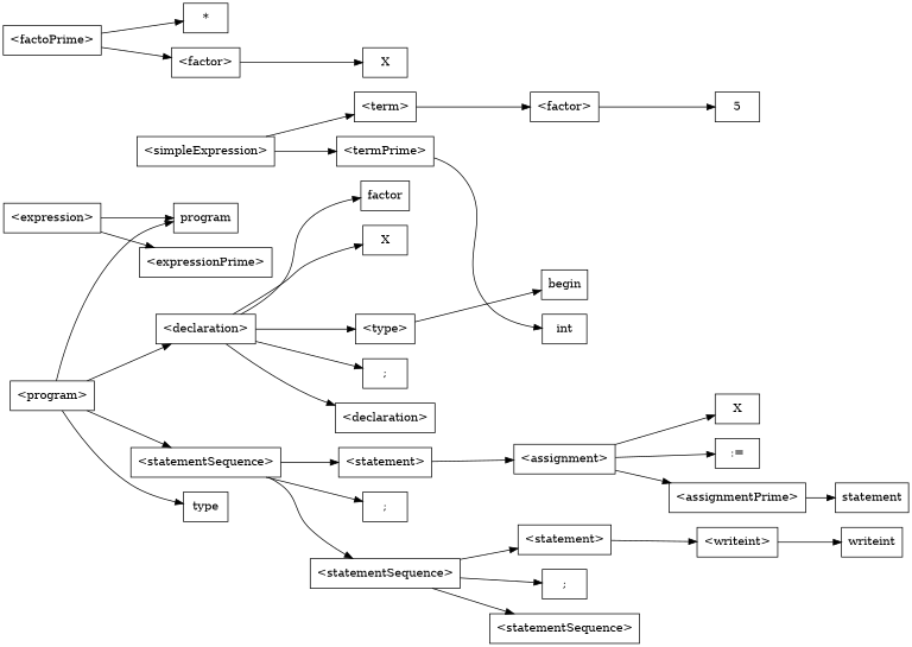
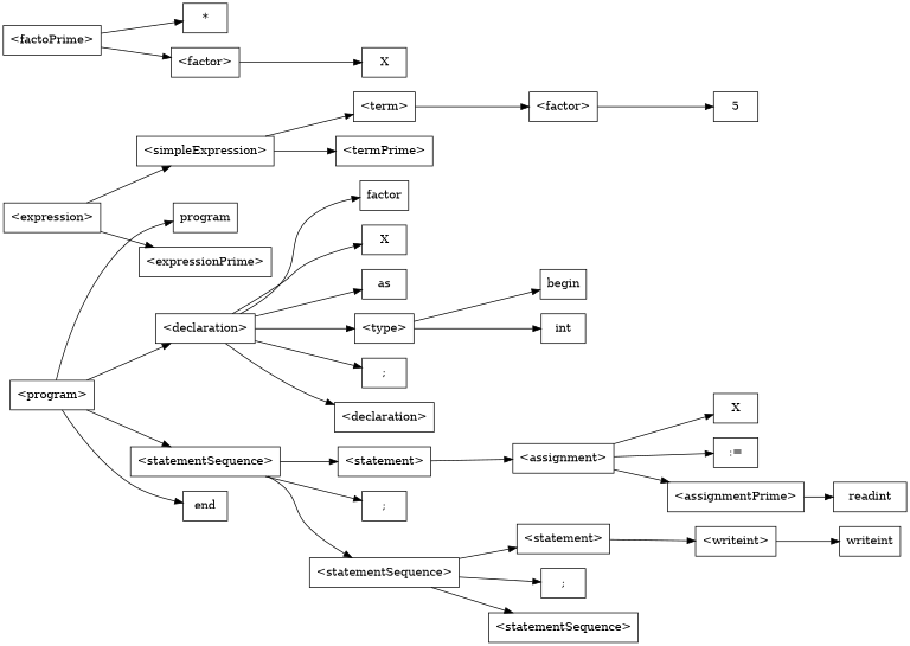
  digraph {
    ordering=out
    rankdir=LR
    node [fillcolor="/x11/white" shape=box style=filled]
    n1 [label="<program>"]
    n2 [label=program]
    n3 [label="<declaration>"]
    n4 [label="<statementSequence>"]
-   n5 [label=type]
+   n5 [label=end]
    n6 [label=factor]
    n7 [label=X]
+   n8 [label=as]
    n9 [label="<type>"]
    n10 [label=";"]
    n11 [label="<declaration>"]
    n12 [label=begin]
    n13 [label="<statement>"]
    n14 [label=";"]
    n15 [label="<statementSequence>"]
    n16 [label=int]
    n17 [label="<assignment>"]
    n18 [label="<statement>"]
    n19 [label=";"]
    n20 [label="<statementSequence>"]
    n21 [label=X]
    n22 [label=":="]
    n23 [label="<assignmentPrime>"]
-   n24 [label=statement]
+   n24 [label=readint]
    n25 [label="<writeint>"]
    n26 [label=writeint]
    n27 [label="<expression>"]
    n28 [label="<simpleExpression>"]
    n29 [label="<expressionPrime>"]
    n30 [label="<term>"]
    n31 [label="<termPrime>"]
    n32 [label="<factor>"]
    n33 [label=5]
    n34 [label="<factoPrime>"]
    n35 [label="*"]
    n36 [label="<factor>"]
    n37 [label=X]
    n1 -> n2
    n1 -> n3
    n1 -> n4
    n1 -> n5
    n3 -> n6
    n3 -> n7
+   n3 -> n8
    n3 -> n9
    n3 -> n10
    n3 -> n11
    n4 -> n13
    n4 -> n14
    n4 -> n15
    n9 -> n12
-   n31 -> n16
+   n9 -> n16
    n13 -> n17
    n15 -> n18
    n15 -> n19
    n15 -> n20
    n17 -> n21
    n17 -> n22
    n17 -> n23
    n18 -> n25
    n23 -> n24
    n25 -> n26
-   n27 -> n2
+   n27 -> n28
    n27 -> n29
    n28 -> n30
    n28 -> n31
    n30 -> n32
    n32 -> n33
    n34 -> n35
    n34 -> n36
    n36 -> n37
  }
